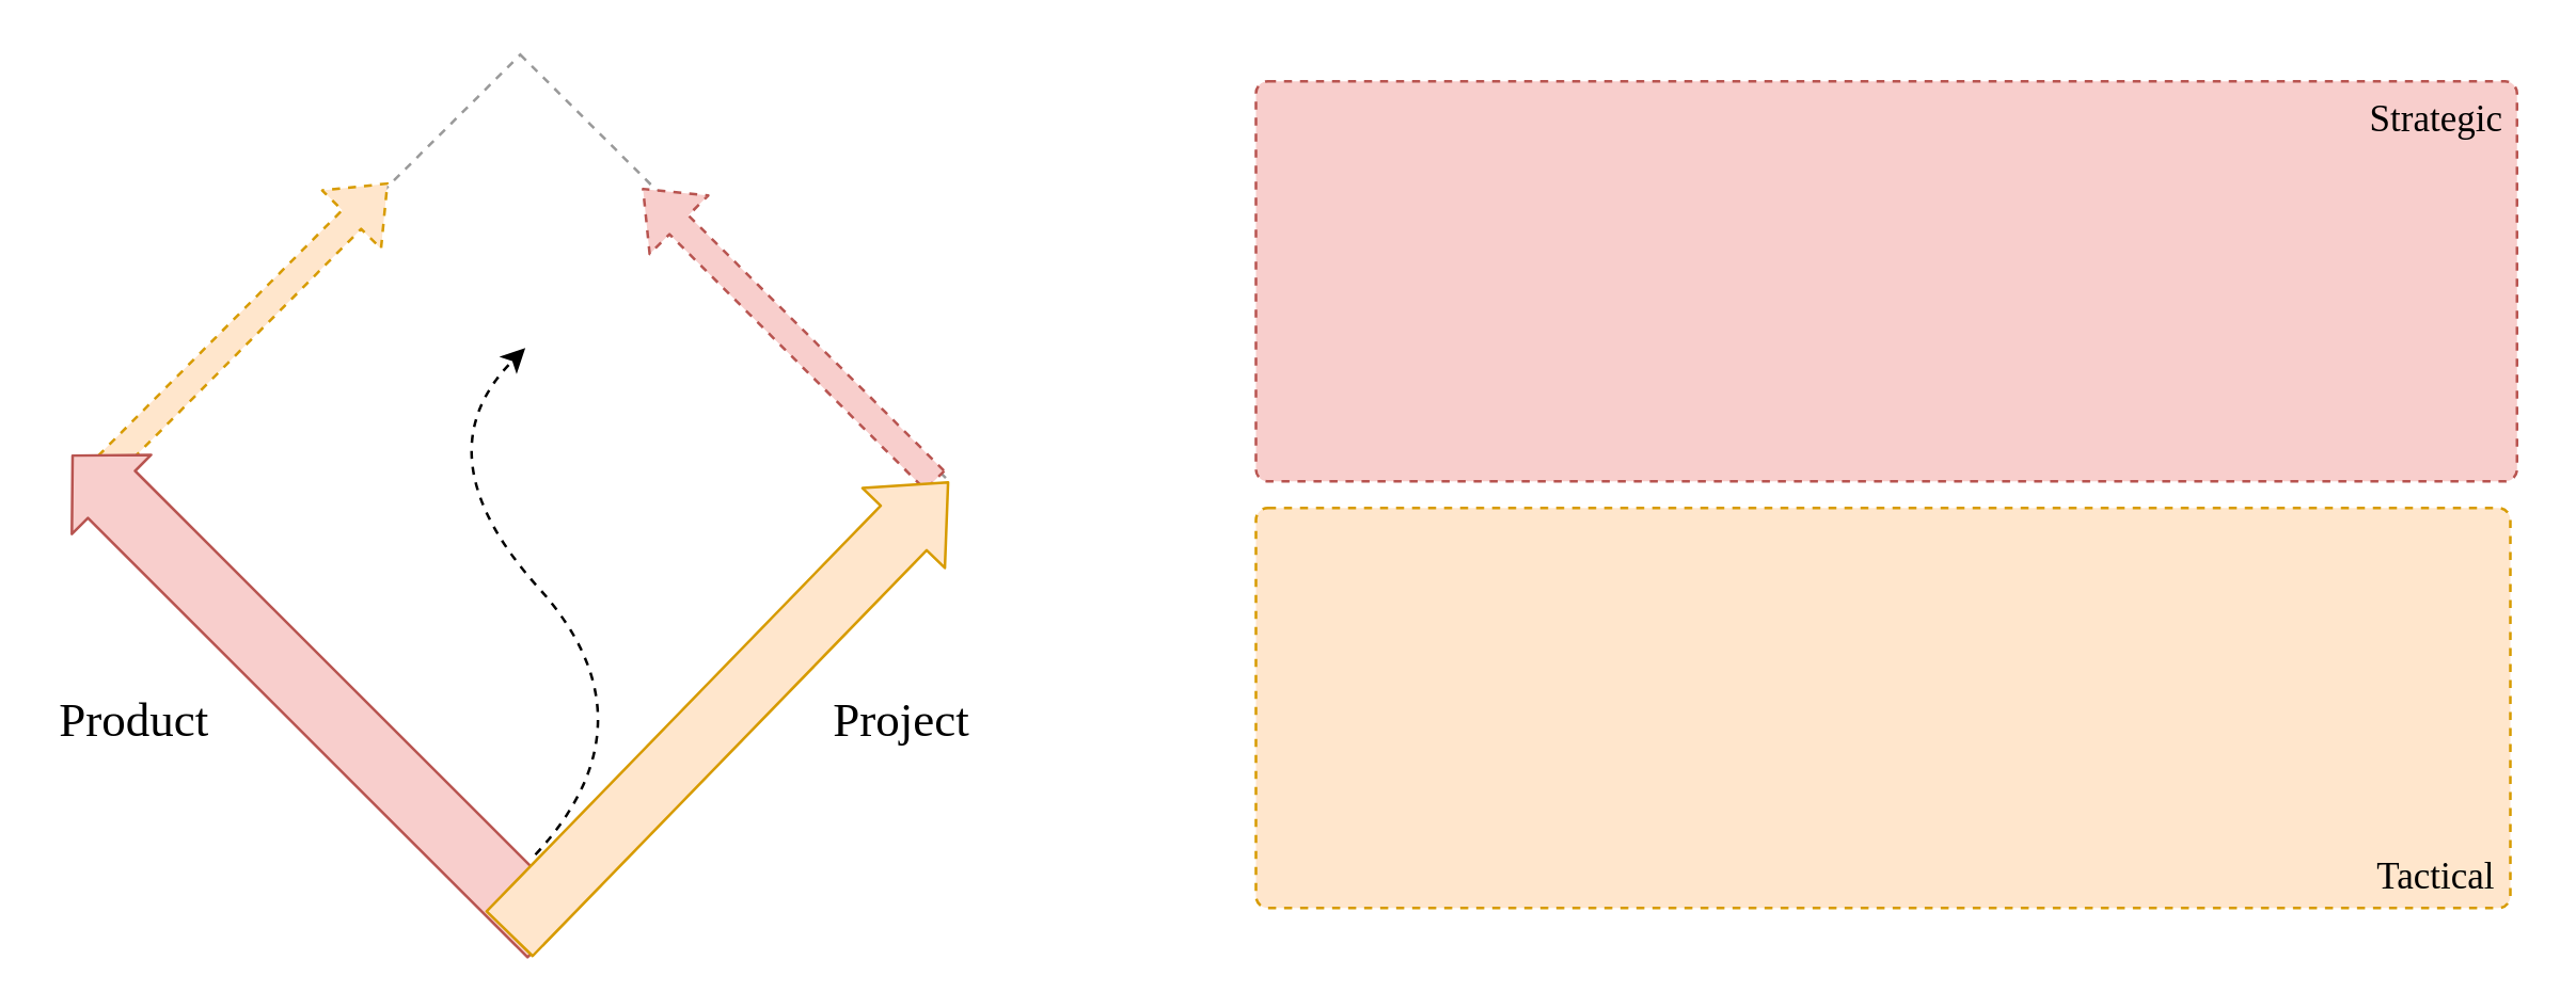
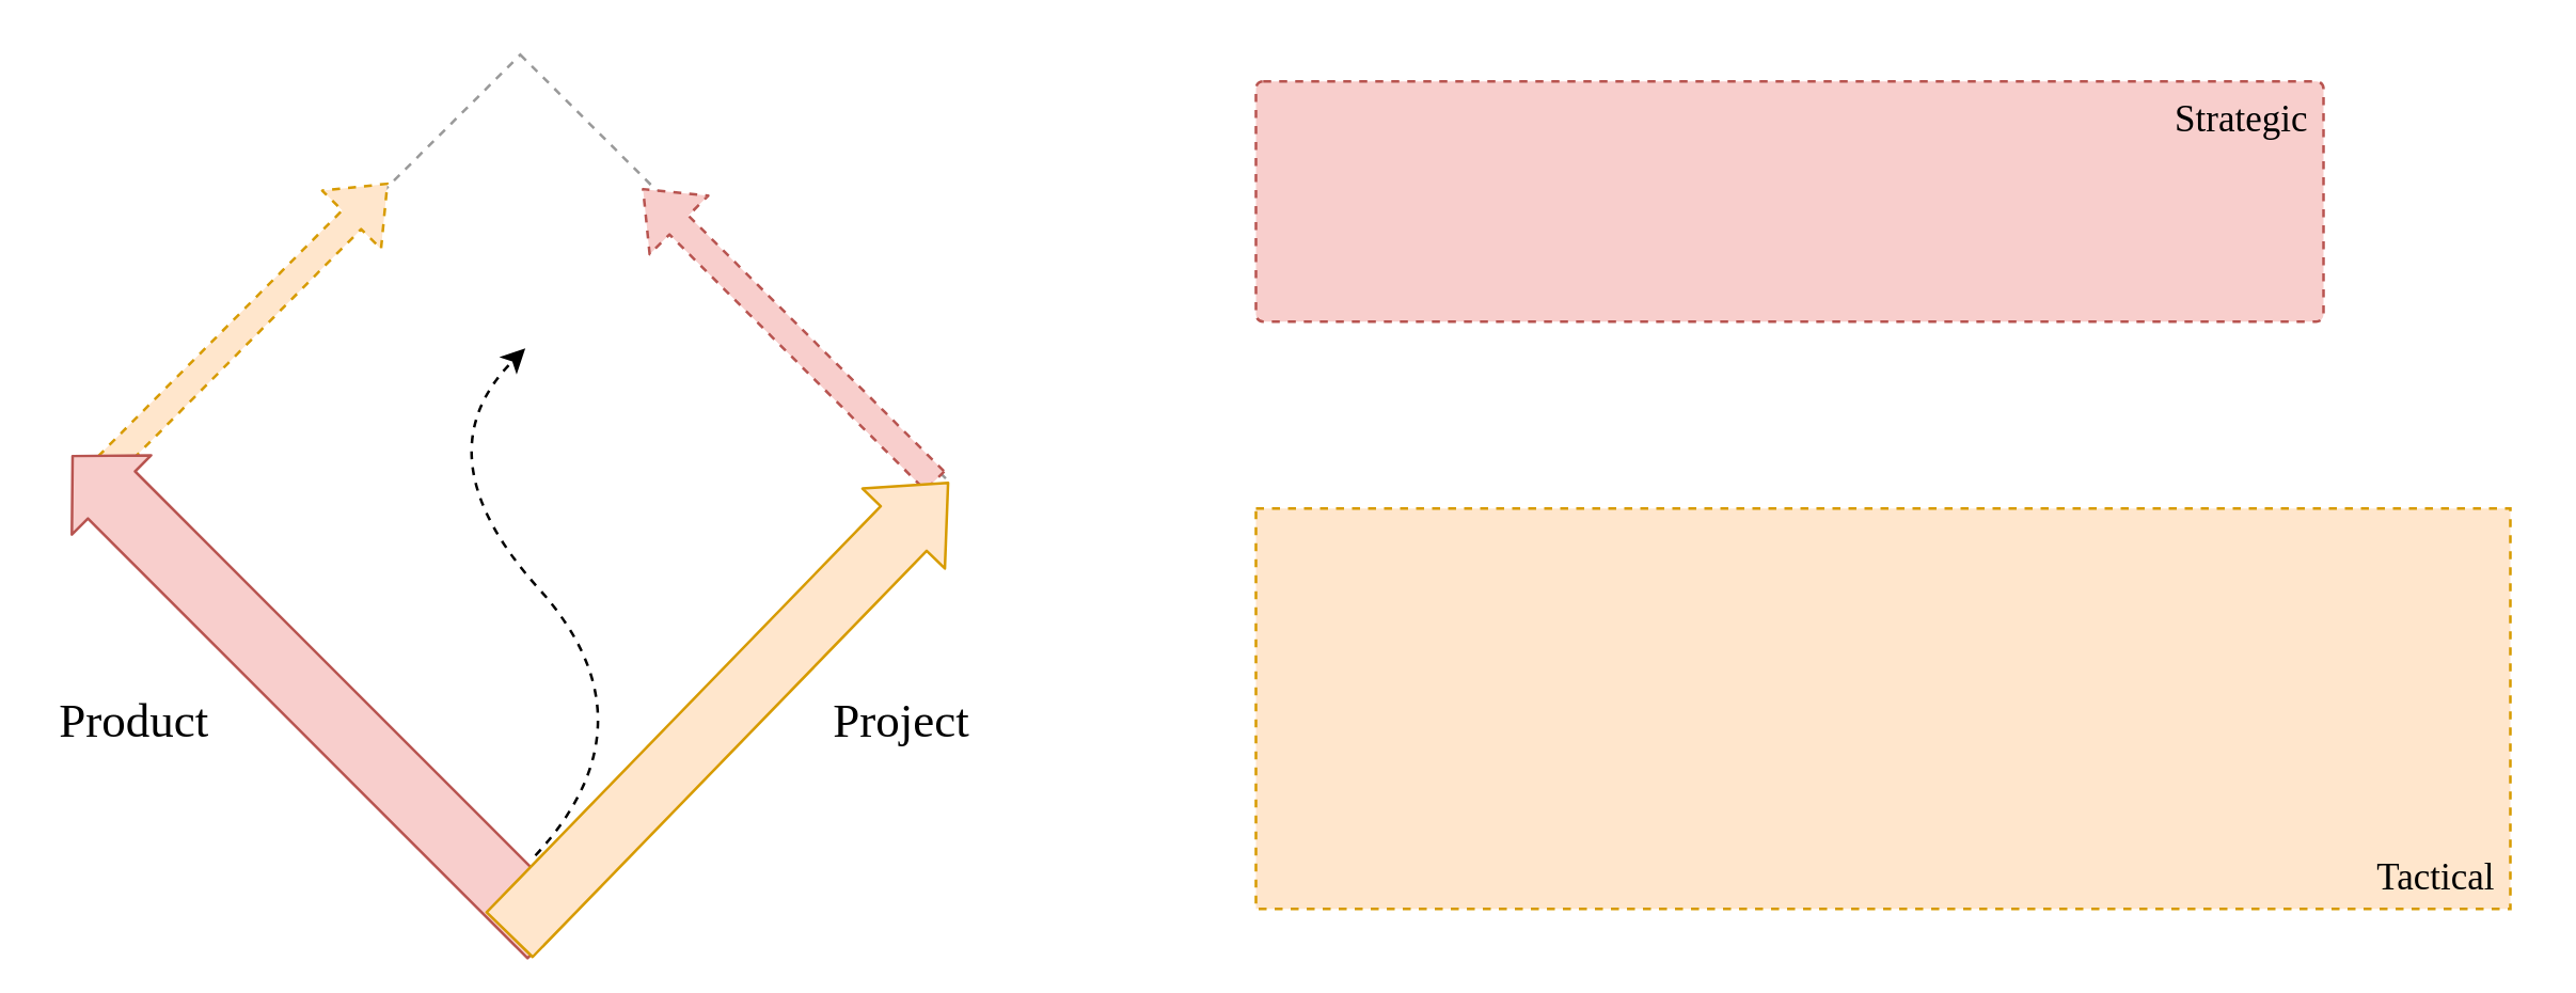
  <mxCell id="0" />
  <mxCell id="1" parent="0" />
  <mxCell id="2" value="" style="rhombus;whiteSpace=wrap;html=1;dashed=1;strokeColor=#999999;" vertex="1" parent="1"><mxGeometry x="33.75" y="20" width="321.24" height="320" as="geometry" /></mxCell>
- <mxCell id="3" value="Strategic&amp;nbsp;" style="rounded=1;whiteSpace=wrap;html=1;dashed=1;verticalAlign=top;align=right;fontSize=14;fontFamily=Lexend;arcSize=3;fontSource=https%3A%2F%2Ffonts.googleapis.com%2Fcss%3Ffamily%3DLexend;fillColor=#f8cecc;strokeColor=#b85450;" vertex="1" parent="1"><mxGeometry x="470" y="30" width="472.51" height="150" as="geometry" /></mxCell>
- <mxCell id="4" value="Tactical&amp;nbsp;" style="rounded=1;whiteSpace=wrap;html=1;dashed=1;verticalAlign=bottom;align=right;fontSize=14;fontFamily=Lexend;arcSize=3;fontSource=https%3A%2F%2Ffonts.googleapis.com%2Fcss%3Ffamily%3DLexend;fillColor=#ffe6cc;strokeColor=#d79b00;" vertex="1" parent="1"><mxGeometry x="470" y="190" width="470" height="150" as="geometry" /></mxCell>
+ <mxCell id="3" value="Strategic&amp;nbsp;" style="rounded=1;whiteSpace=wrap;html=1;dashed=1;verticalAlign=top;align=right;fontSize=14;fontFamily=Lexend;arcSize=3;fontSource=https%3A%2F%2Ffonts.googleapis.com%2Fcss%3Ffamily%3DLexend;fillColor=#f8cecc;strokeColor=#b85450;" vertex="1" parent="1"><mxGeometry x="470" y="30" width="400" height="90" as="geometry" /></mxCell>
+ <mxCell id="4" value="Tactical&amp;nbsp;" style="whiteSpace=wrap;html=1;dashed=1;verticalAlign=bottom;align=right;fontSize=14;fontFamily=Lexend;arcSize=3;fontSource=https%3A%2F%2Ffonts.googleapis.com%2Fcss%3Ffamily%3DLexend;fillColor=#ffe6cc;strokeColor=#d79b00;rounded=0;" vertex="1" parent="1"><mxGeometry x="470" y="190" width="470" height="150" as="geometry" /></mxCell>
  <mxCell id="5" value="Product" style="text;html=1;strokeColor=none;fillColor=none;align=left;verticalAlign=middle;whiteSpace=wrap;rounded=0;fontFamily=Cabin;fontSize=18;" vertex="1" parent="1"><mxGeometry x="20" y="260" width="90" height="20" as="geometry" /></mxCell>
  <mxCell id="6" value="Project" style="text;html=1;strokeColor=none;fillColor=none;align=left;verticalAlign=middle;whiteSpace=wrap;rounded=0;fontFamily=Cabin;fontSize=18;" vertex="1" parent="1"><mxGeometry x="310" y="260" width="90" height="20" as="geometry" /></mxCell>
  <mxCell id="7" value="" style="shape=flexArrow;endArrow=classic;html=1;strokeWidth=1;strokeColor=#d79b00;fontSize=14;fontFamily=Cabin;fillColor=#ffe6cc;fontSource=https%3A%2F%2Ffonts.googleapis.com%2Fcss%3Ffamily%3DCabin;dashed=1;exitX=0.5;exitY=1;exitDx=0;exitDy=0;entryX=0.346;entryY=0.15;entryDx=0;entryDy=0;entryPerimeter=0;" edge="1" parent="1" target="2"><mxGeometry x="-0.21" y="-20" width="50" height="50" relative="1" as="geometry"><mxPoint x="33.75" y="180" as="sourcePoint" /><mxPoint x="194.37" y="20" as="targetPoint" /><Array as="points" /><mxPoint as="offset" /></mxGeometry></mxCell>
  <mxCell id="8" value="" style="shape=flexArrow;endArrow=classic;html=1;strokeWidth=1;strokeColor=#b85450;fontSize=14;fontFamily=Cabin;fillColor=#f8cecc;fontSource=https%3A%2F%2Ffonts.googleapis.com%2Fcss%3Ffamily%3DCabin;dashed=1;" edge="1" parent="1"><mxGeometry x="-0.21" y="-20" width="50" height="50" relative="1" as="geometry"><mxPoint x="350" y="180" as="sourcePoint" /><mxPoint x="240" y="70" as="targetPoint" /><Array as="points" /><mxPoint as="offset" /></mxGeometry></mxCell>
  <mxCell id="9" value="" style="shape=flexArrow;endArrow=classic;html=1;strokeWidth=1;strokeColor=#b85450;fontSize=14;fontFamily=Cabin;fillColor=#f8cecc;fontSource=https%3A%2F%2Ffonts.googleapis.com%2Fcss%3Ffamily%3DCabin;endWidth=16;endSize=6.54;width=25;" edge="1" parent="1"><mxGeometry x="-0.21" y="-20" width="50" height="50" relative="1" as="geometry"><mxPoint x="206.25" y="350" as="sourcePoint" /><mxPoint x="26.25" y="170" as="targetPoint" /><Array as="points" /><mxPoint as="offset" /></mxGeometry></mxCell>
  <mxCell id="10" value="" style="curved=1;endArrow=classic;html=1;fontFamily=Cabin;fontSize=18;dashed=1;" edge="1" parent="1"><mxGeometry width="50" height="50" relative="1" as="geometry"><mxPoint x="200" y="320" as="sourcePoint" /><mxPoint x="196.25" y="130" as="targetPoint" /><Array as="points"><mxPoint x="246.25" y="270" /><mxPoint x="156.25" y="170" /></Array></mxGeometry></mxCell>
  <mxCell id="11" value="" style="shape=flexArrow;endArrow=classic;html=1;strokeWidth=1;strokeColor=#d79b00;fontSize=14;fontFamily=Cabin;fillColor=#ffe6cc;fontSource=https%3A%2F%2Ffonts.googleapis.com%2Fcss%3Ffamily%3DCabin;entryX=1;entryY=0.5;entryDx=0;entryDy=0;endWidth=18;endSize=7.63;width=24;" edge="1" parent="1" target="2"><mxGeometry x="-0.21" y="-20" width="50" height="50" relative="1" as="geometry"><mxPoint x="190" y="350" as="sourcePoint" /><mxPoint x="36.25" y="180" as="targetPoint" /><Array as="points" /><mxPoint as="offset" /></mxGeometry></mxCell>
